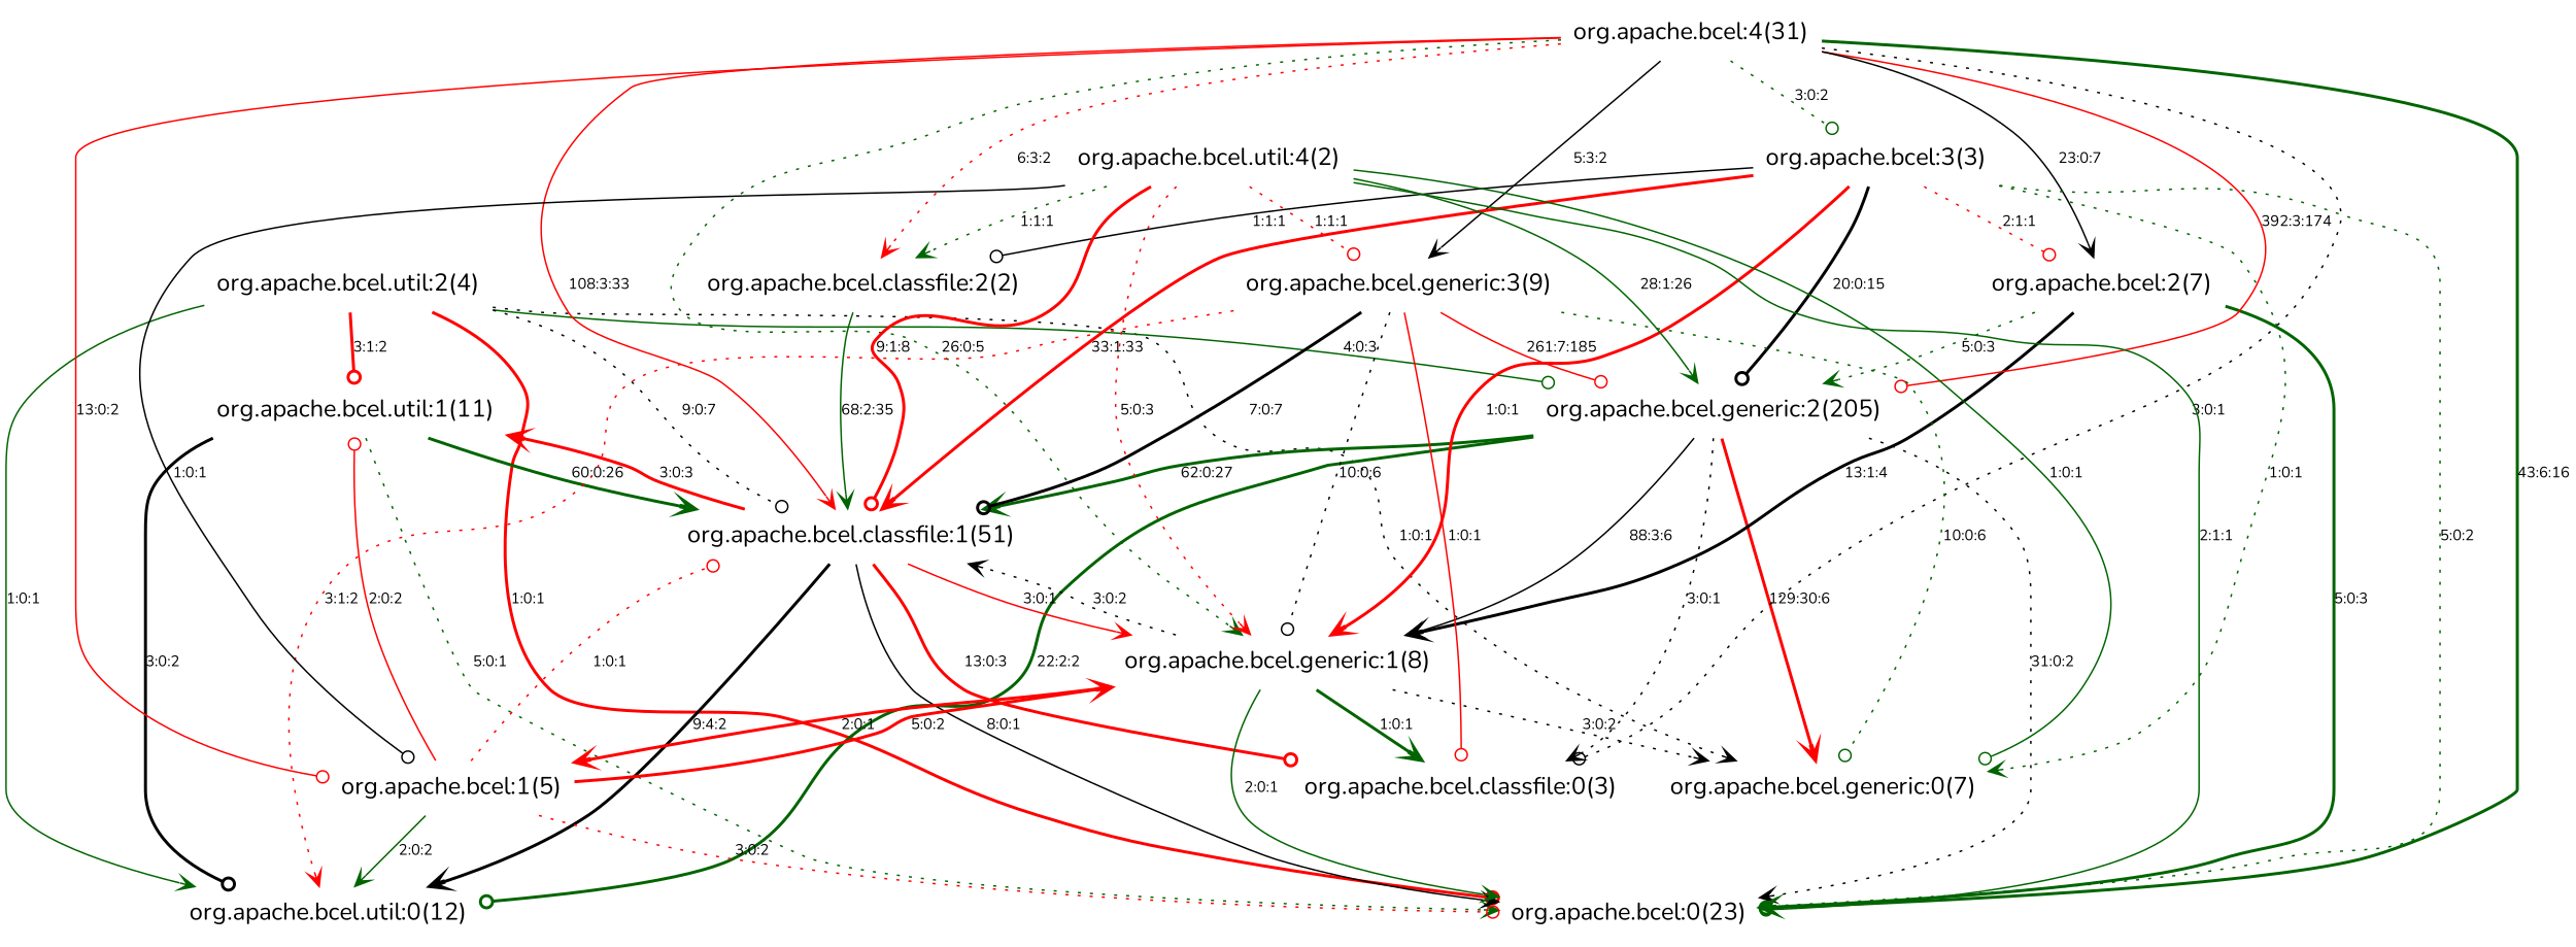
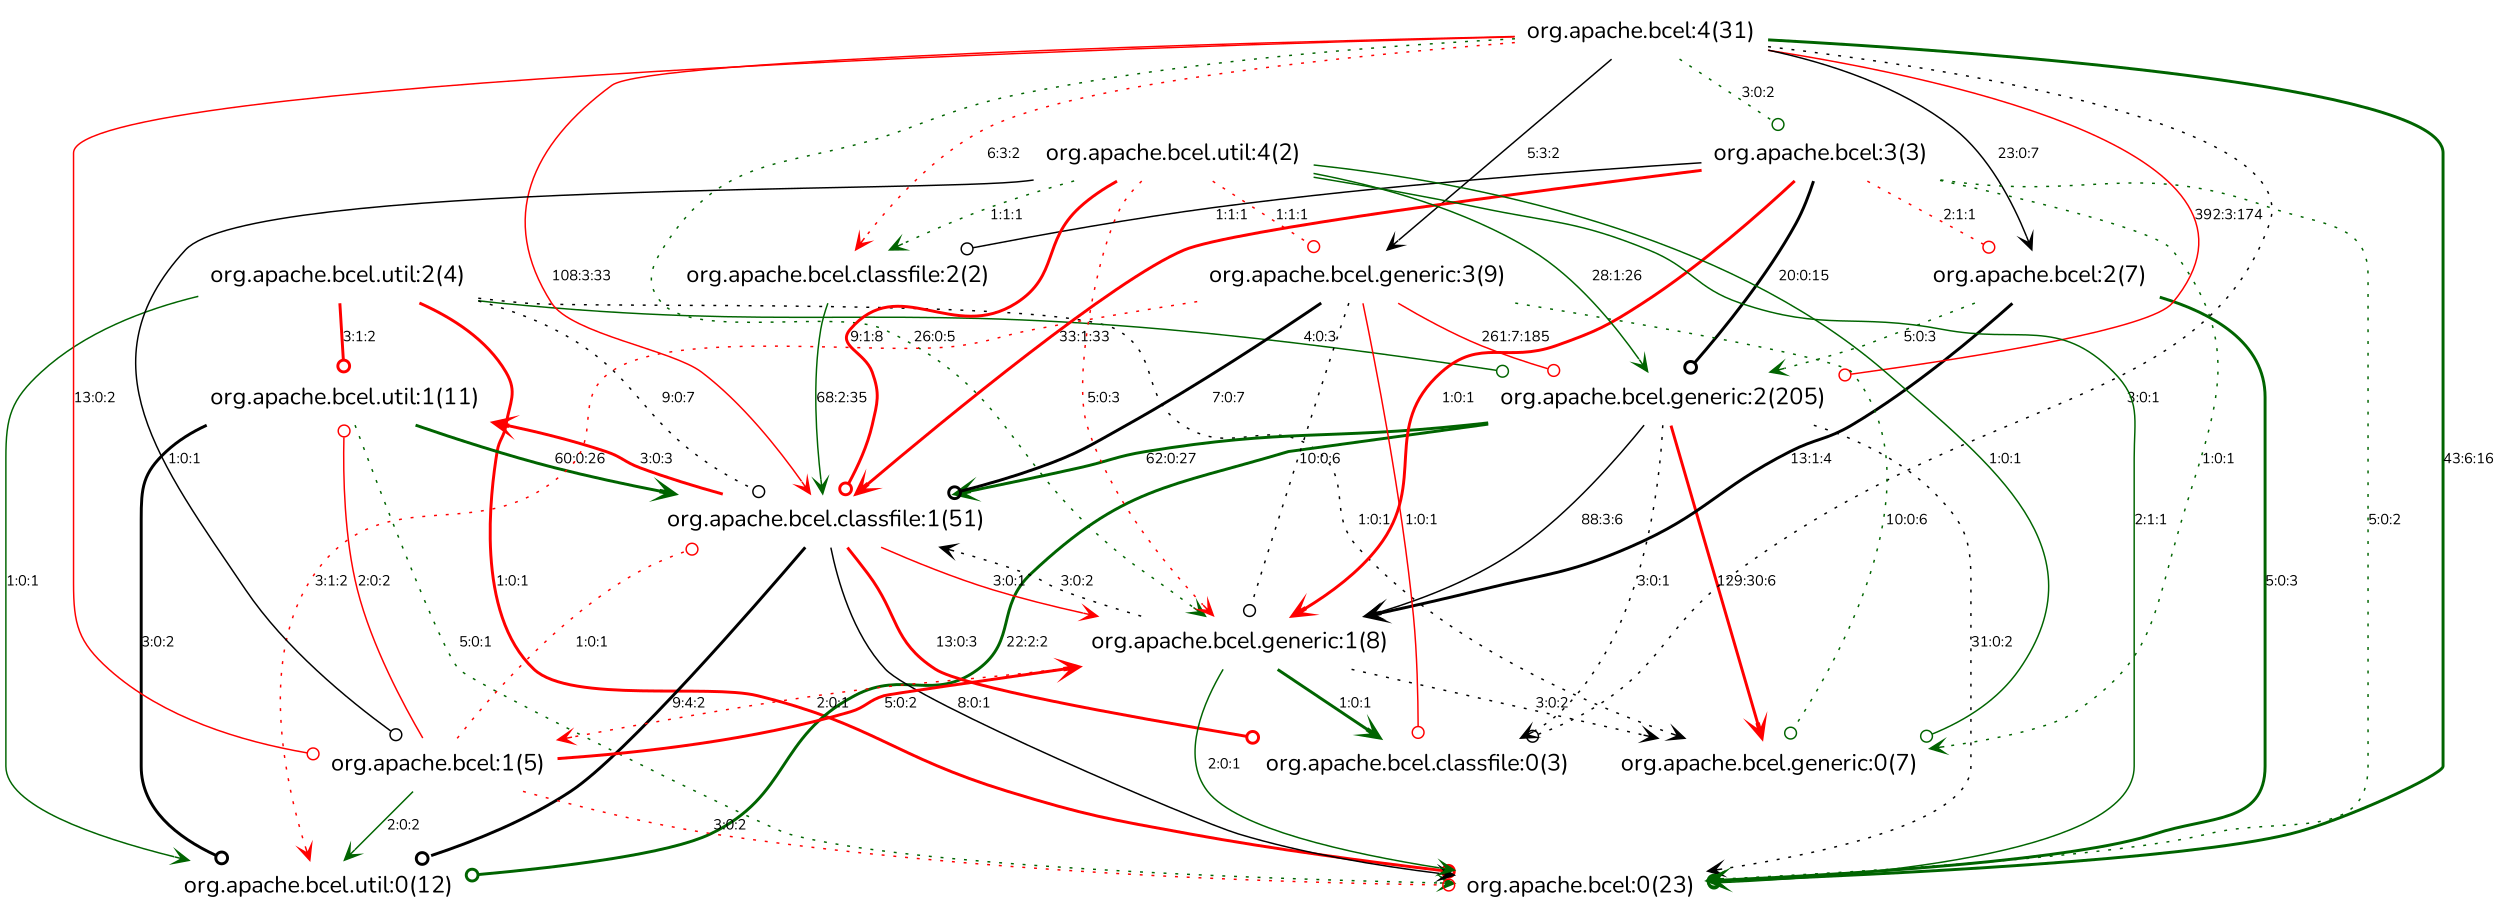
  digraph {
    fontname=Nunito
    node [fontname=Nunito fontsize=16 shape=plaintext]
    edge [arrowhead=vee color=red fontname=Nunito fontsize=10 style=dotted]
    n1 [label="org.apache.bcel.util:2(4)"]
    n2 [label="org.apache.bcel.generic:0(7)"]
    n3 [label="org.apache.bcel.util:1(11)"]
    n4 [label="org.apache.bcel.generic:2(205)"]
    n5 [label="org.apache.bcel.classfile:1(51)"]
    n6 [label="org.apache.bcel:0(23)"]
    n7 [label="org.apache.bcel.util:0(12)"]
    n8 [label="org.apache.bcel.generic:1(8)"]
    n9 [label="org.apache.bcel.classfile:0(3)"]
    n10 [label="org.apache.bcel:1(5)"]
    n11 [label="org.apache.bcel:2(7)"]
    n12 [label="org.apache.bcel.classfile:2(2)"]
    n13 [label="org.apache.bcel:4(31)"]
    n14 [label="org.apache.bcel:3(3)"]
    n15 [label="org.apache.bcel.generic:3(9)"]
    n16 [label="org.apache.bcel.util:4(2)"]
    n1 -> n2 [color=black label="1:0:1"]
    n1 -> n3 [arrowhead=odot label="3:1:2" style=bold]
    n1 -> n4 [arrowhead=odot color=darkgreen label="4:0:3" style=solid]
    n1 -> n5 [arrowhead=odot color=black label="9:0:7"]
    n1 -> n6 [arrowhead=odot label="1:0:1" style=bold]
    n1 -> n7 [color=darkgreen label="1:0:1" style=solid]
    n3 -> n5 [color=darkgreen label="60:0:26" style=bold]
    n3 -> n6 [color=darkgreen label="5:0:1"]
    n3 -> n7 [arrowhead=odot color=black label="3:0:2" style=bold]
    n4 -> n2 [label="129:30:6" style=bold]
    n4 -> n5 [color=darkgreen label="62:0:27" style=bold]
    n4 -> n6 [color=black label="31:0:2"]
    n4 -> n7 [arrowhead=odot color=darkgreen label="22:2:2" style=bold]
    n4 -> n8 [color=black label="88:3:6" style=solid]
    n4 -> n9 [color=black label="3:0:1"]
    n5 -> n3 [label="3:0:3" style=bold]
    n5 -> n6 [color=black label="8:0:1" style=solid]
-   n5 -> n7 [color=black label="9:4:2" style=bold]
+   n5 -> n7 [arrowhead=odot color=black label="9:4:2" style=bold]
    n5 -> n8 [label="3:0:1" style=solid]
    n5 -> n9 [arrowhead=odot label="13:0:3" style=bold]
    n8 -> n2 [color=black label="3:0:2"]
    n8 -> n5 [color=black label="3:0:2"]
    n8 -> n6 [color=darkgreen label="2:0:1" style=solid]
    n8 -> n9 [color=darkgreen label="1:0:1" style=bold]
-   n8 -> n10 [label="2:0:1" style=bold]
+   n8 -> n10 [label="2:0:1"]
    n10 -> n3 [arrowhead=odot label="2:0:2" style=solid]
    n10 -> n5 [arrowhead=odot label="1:0:1"]
    n10 -> n6 [arrowhead=odot label="3:0:2"]
    n10 -> n7 [color=darkgreen label="2:0:2" style=solid]
    n10 -> n8 [label="5:0:2" style=bold]
    n11 -> n4 [color=darkgreen label="5:0:3"]
    n11 -> n6 [color=darkgreen label="5:0:3" style=bold]
    n11 -> n8 [color=black label="13:1:4" style=bold]
    n12 -> n5 [color=darkgreen label="68:2:35" style=solid]
    n13 -> n4 [arrowhead=odot label="392:3:174" style=solid]
    n13 -> n5 [label="108:3:33" style=solid]
    n13 -> n6 [arrowhead=odot color=darkgreen label="43:6:16" style=bold]
    n13 -> n8 [color=darkgreen label="26:0:5"]
    n13 -> n9 [arrowhead=odot color=black label="3:0:1"]
    n13 -> n10 [arrowhead=odot label="13:0:2" style=solid]
    n13 -> n11 [color=black label="23:0:7" style=solid]
    n13 -> n12 [label="6:3:2"]
    n13 -> n14 [arrowhead=odot color=darkgreen label="3:0:2"]
    n13 -> n15 [color=black label="5:3:2" style=solid]
    n14 -> n2 [color=darkgreen label="1:0:1"]
    n14 -> n4 [arrowhead=odot color=black label="20:0:15" style=bold]
    n14 -> n5 [label="33:1:33" style=bold]
    n14 -> n6 [color=darkgreen label="5:0:2"]
    n14 -> n8 [label="1:0:1" style=bold]
    n14 -> n11 [arrowhead=odot label="2:1:1"]
    n14 -> n12 [arrowhead=odot color=black label="1:1:1" style=solid]
    n15 -> n2 [arrowhead=odot color=darkgreen label="10:0:6"]
    n15 -> n4 [arrowhead=odot label="261:7:185" style=solid]
    n15 -> n5 [arrowhead=odot color=black label="7:0:7" style=bold]
    n15 -> n7 [label="3:1:2"]
    n15 -> n8 [arrowhead=odot color=black label="10:0:6"]
    n15 -> n9 [arrowhead=odot label="1:0:1" style=solid]
    n16 -> n2 [arrowhead=odot color=darkgreen label="1:0:1" style=solid]
    n16 -> n4 [color=darkgreen label="28:1:26" style=solid]
    n16 -> n5 [arrowhead=odot label="9:1:8" style=bold]
    n16 -> n6 [arrowhead=odot color=darkgreen label="2:1:1" style=solid]
    n16 -> n8 [label="5:0:3"]
    n16 -> n10 [arrowhead=odot color=black label="1:0:1" style=solid]
    n16 -> n12 [color=darkgreen label="1:1:1"]
    n16 -> n15 [arrowhead=odot label="1:1:1"]
  }
